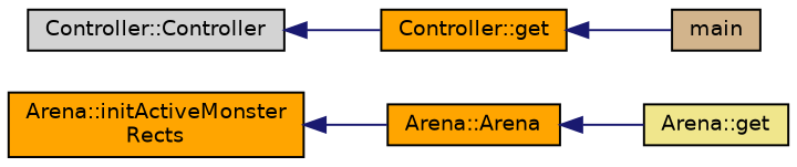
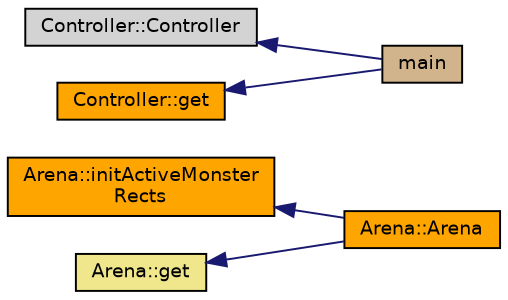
  digraph {
    rankdir=LR
    node [color=black fillcolor=orange fontname=Helvetica fontsize=10 shape=record style=filled]
    edge [color=midnightblue dir=back fontname=Helvetica fontsize=10 labelfontname=Helvetica labelfontsize=10 style=solid]
    n1 [fontcolor=black height=0.2 label="Arena::initActiveMonster\lRects" width=0.4]
    n2 [height=0.2 label="Arena::Arena" width=0.4]
    n3 [fillcolor=khaki height=0.2 label="Arena::get" width=0.4]
    n4 [fillcolor=lightgrey height=0.2 label="Controller::Controller" width=0.4]
    n5 [height=0.2 label="Controller::get" width=0.4]
    n6 [fillcolor=tan height=0.2 label=main width=0.4]
    n1 -> n2
-   n2 -> n3
-   n4 -> n5
+   n3 -> n2
+   n4 -> n6
    n5 -> n6
  }
